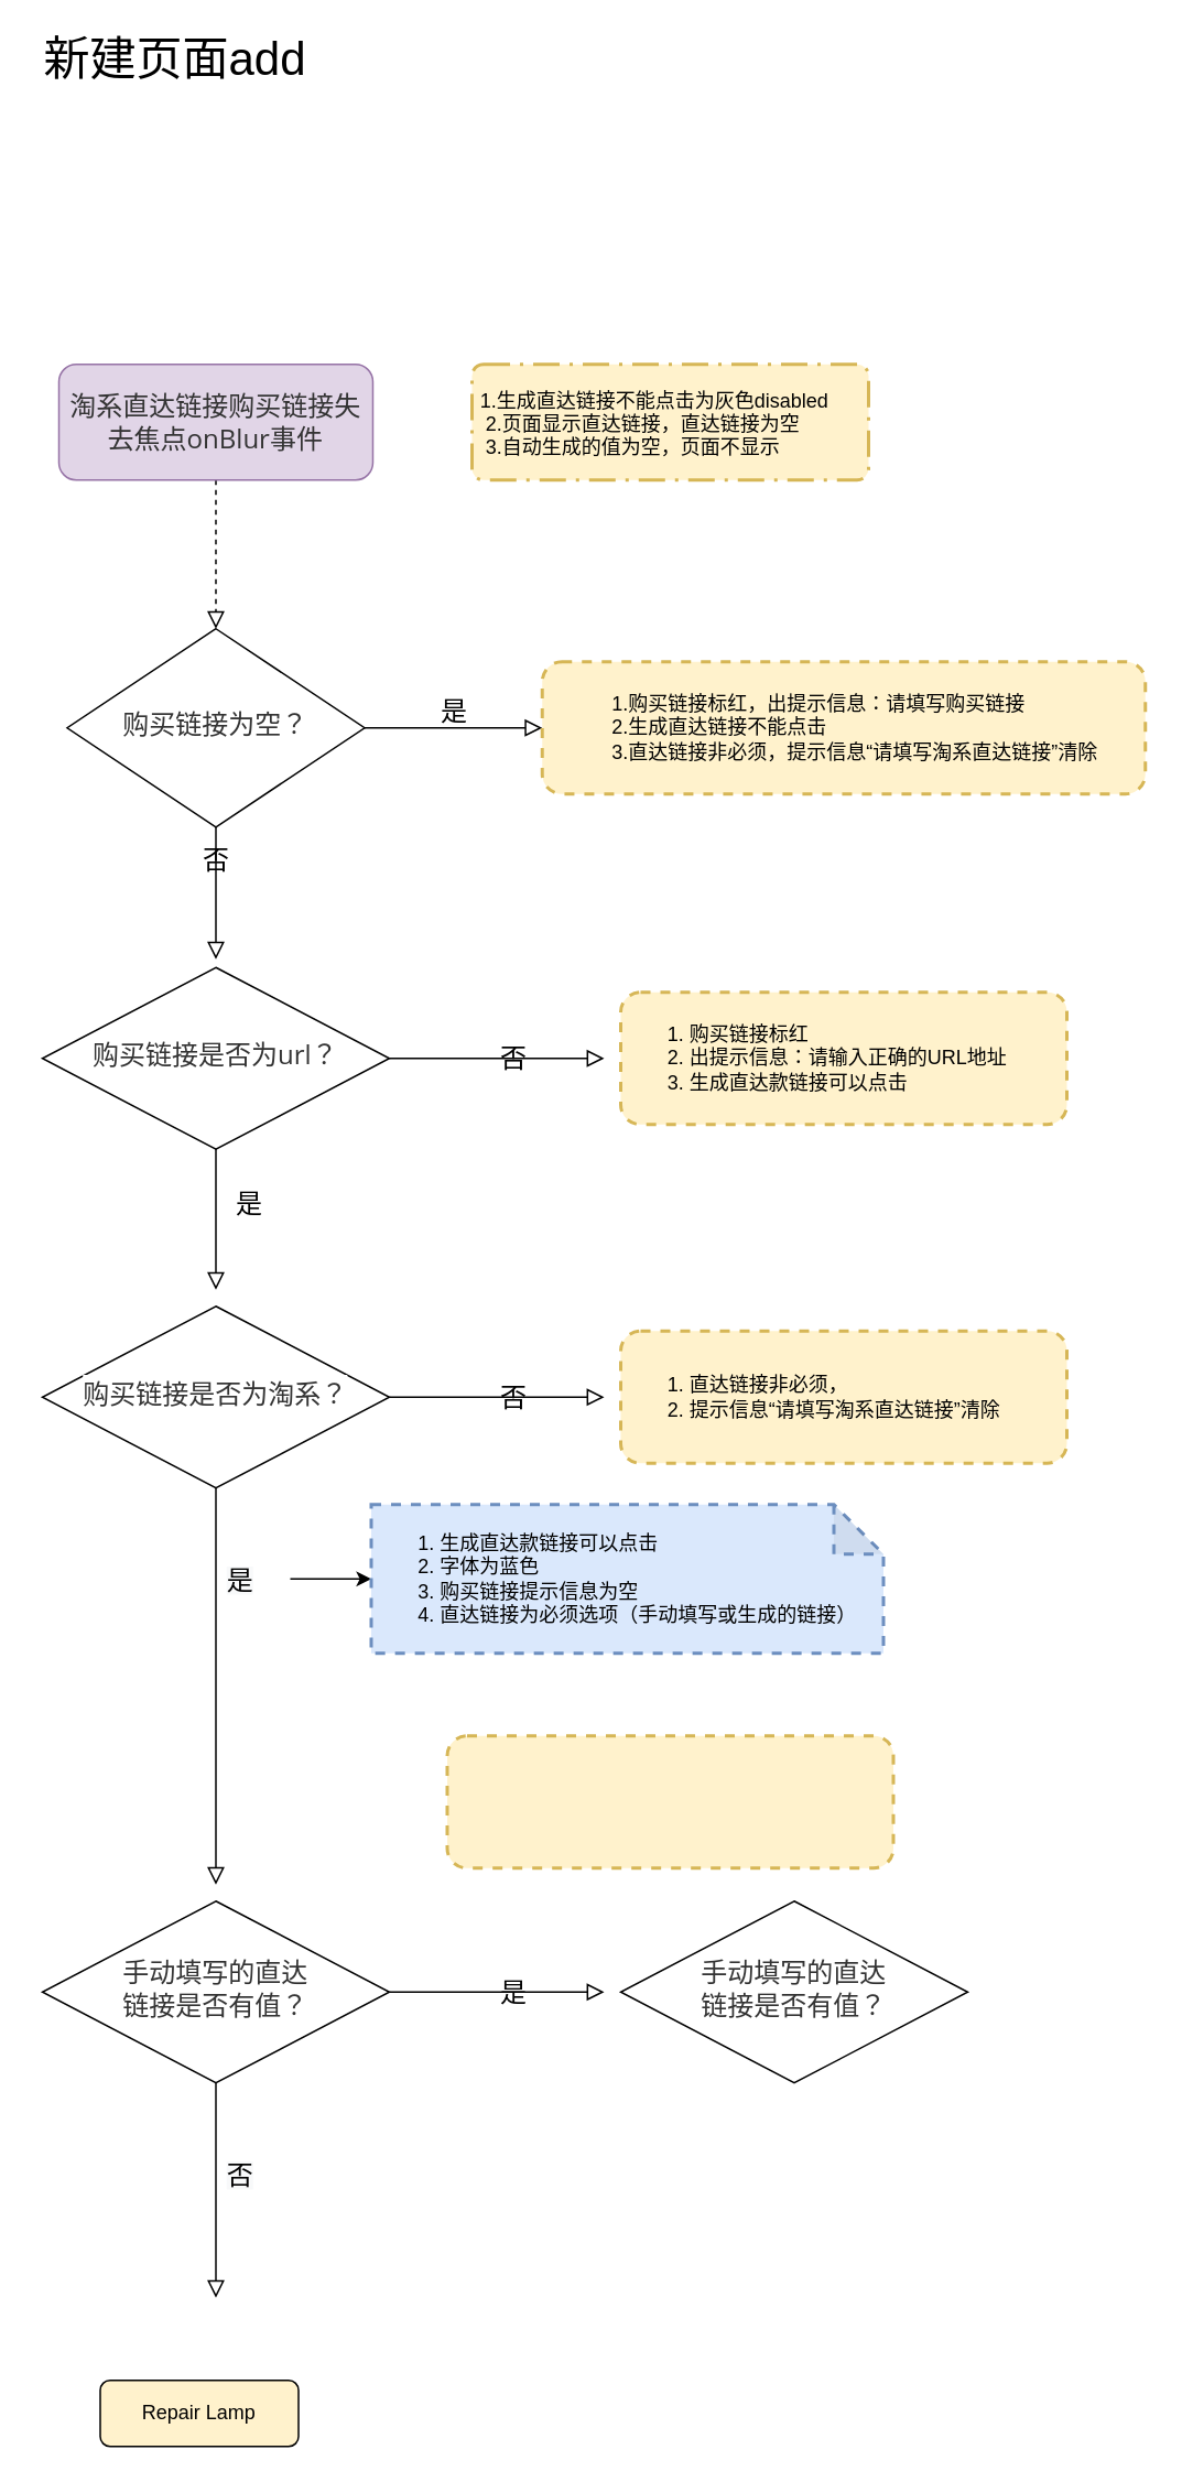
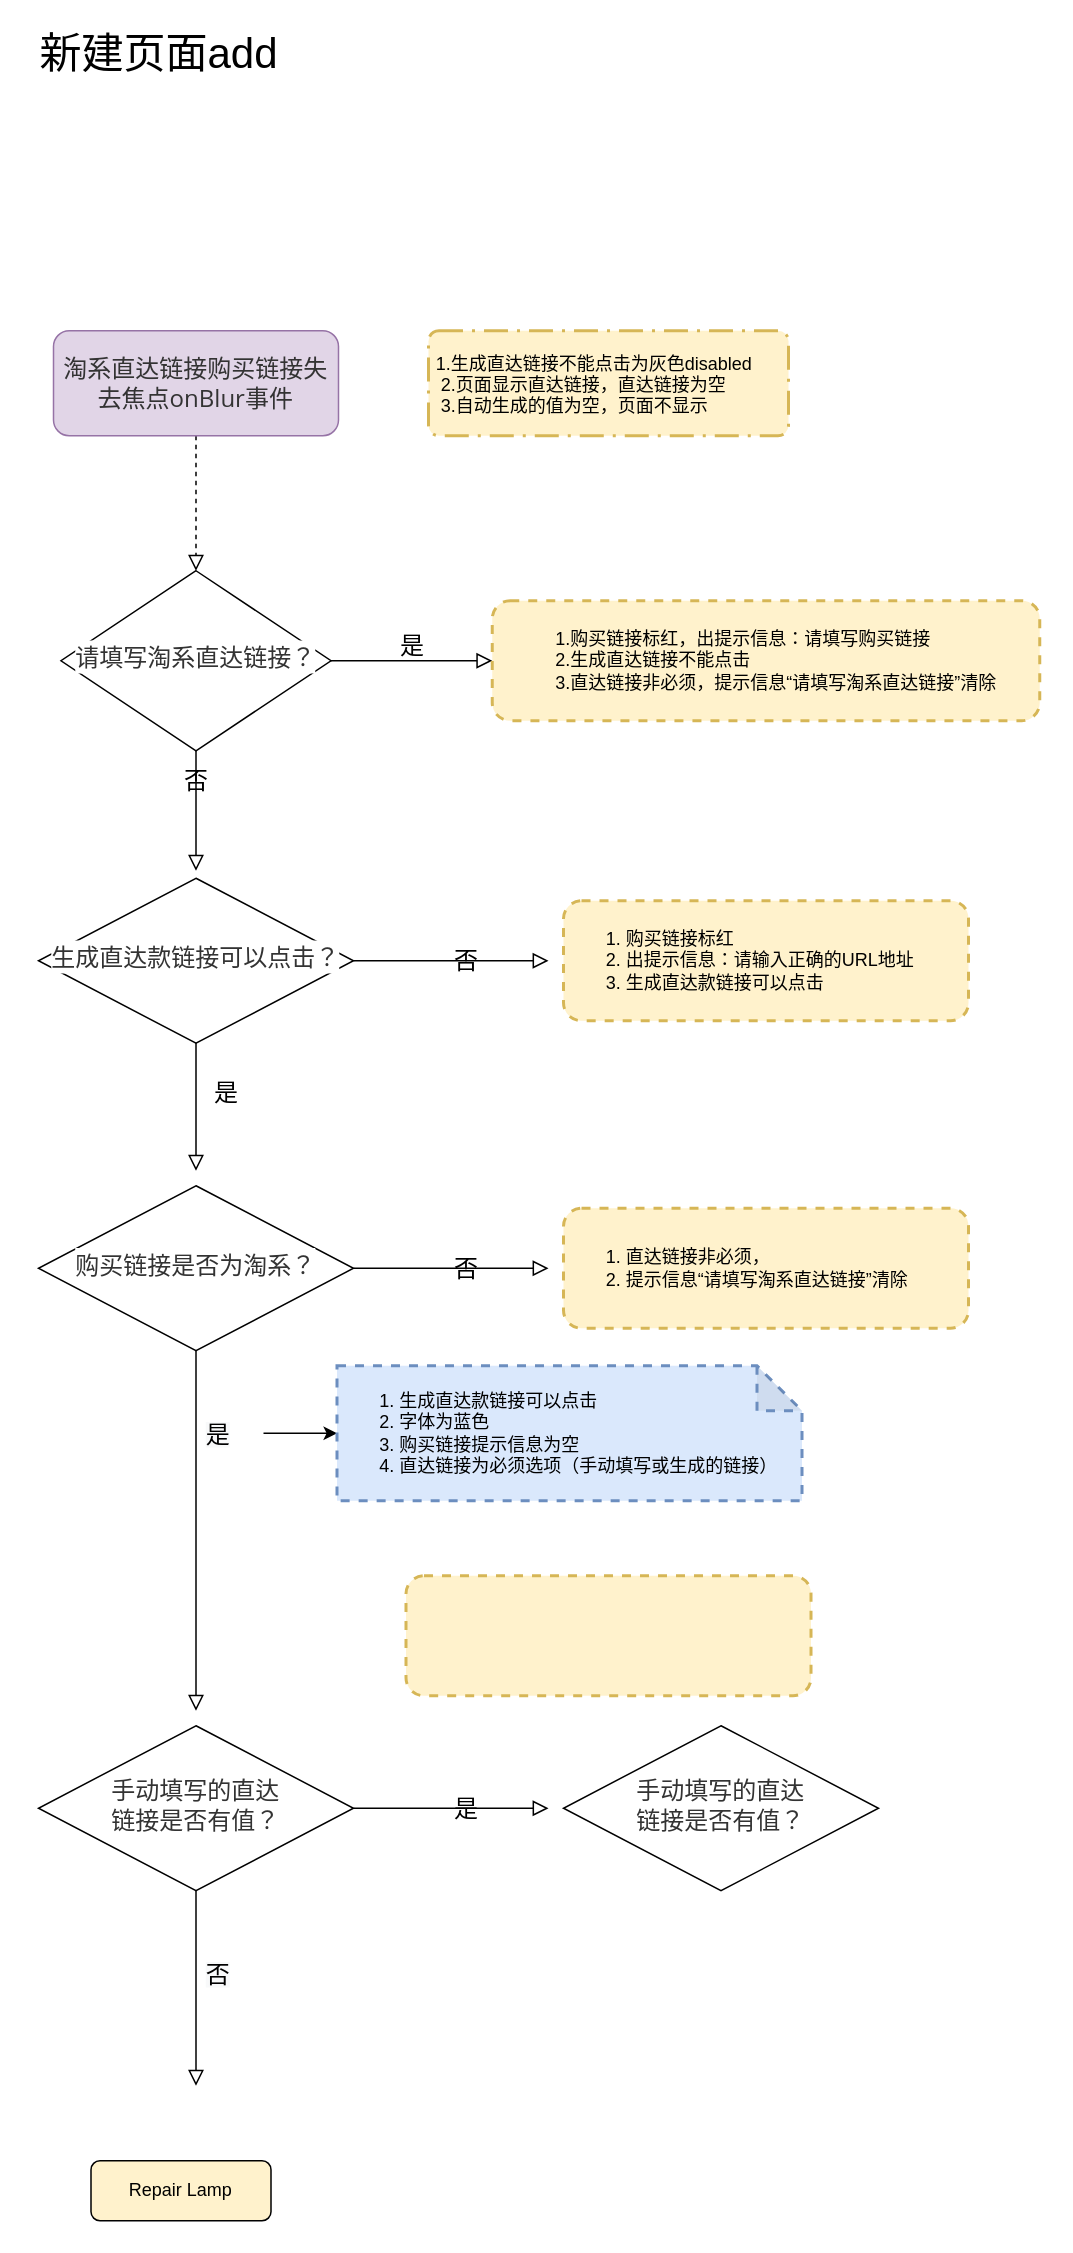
  <mxCell id="0" />
  <mxCell id="1" parent="0" />
  <mxCell id="2" value="" style="rounded=0;html=1;jettySize=auto;orthogonalLoop=1;fontSize=11;endArrow=block;endFill=0;endSize=8;strokeWidth=1;shadow=0;labelBackgroundColor=none;edgeStyle=orthogonalEdgeStyle;dashed=1;" edge="1" parent="1" source="3" target="6"><mxGeometry relative="1" as="geometry" /></mxCell>
  <mxCell id="3" value="&lt;font color=&quot;#333333&quot; face=&quot;open sans, clear sans, helvetica neue, helvetica, arial, sans-serif&quot;&gt;&lt;span style=&quot;font-size: 16px&quot;&gt;淘系直达链接购买链接失去焦点onBlur事件&lt;/span&gt;&lt;/font&gt;" style="rounded=1;whiteSpace=wrap;html=1;fontSize=12;glass=0;strokeWidth=1;shadow=0;fillColor=#e1d5e7;strokeColor=#9673a6;" vertex="1" parent="1"><mxGeometry x="35" y="220" width="190" height="70" as="geometry" /></mxCell>
  <mxCell id="4" value="&lt;font style=&quot;font-size: 16px&quot;&gt;否&lt;/font&gt;" style="rounded=0;html=1;jettySize=auto;orthogonalLoop=1;fontSize=11;endArrow=block;endFill=0;endSize=8;strokeWidth=1;shadow=0;labelBackgroundColor=none;edgeStyle=orthogonalEdgeStyle;" edge="1" parent="1" source="6"><mxGeometry y="20" relative="1" as="geometry"><mxPoint as="offset" /><mxPoint x="130" y="580" as="targetPoint" /></mxGeometry></mxCell>
  <mxCell id="5" value="&lt;font style=&quot;font-size: 16px&quot;&gt;是&lt;/font&gt;" style="edgeStyle=orthogonalEdgeStyle;rounded=0;html=1;jettySize=auto;orthogonalLoop=1;fontSize=11;endArrow=block;endFill=0;endSize=8;strokeWidth=1;shadow=0;labelBackgroundColor=none;" edge="1" parent="1" source="6" target="7"><mxGeometry y="10" relative="1" as="geometry"><mxPoint as="offset" /></mxGeometry></mxCell>
- <mxCell id="6" value="&lt;span style=&quot;color: rgb(51 , 51 , 51) ; font-family: &amp;#34;open sans&amp;#34; , &amp;#34;clear sans&amp;#34; , &amp;#34;helvetica neue&amp;#34; , &amp;#34;helvetica&amp;#34; , &amp;#34;arial&amp;#34; , sans-serif ; font-size: 16px ; background-color: rgb(255 , 255 , 255)&quot;&gt;购买链接为空？&lt;/span&gt;" style="rhombus;whiteSpace=wrap;html=1;shadow=0;fontFamily=Helvetica;fontSize=12;align=center;strokeWidth=1;spacing=6;spacingTop=-4;" vertex="1" parent="1"><mxGeometry x="40" y="380" width="180" height="120" as="geometry" /></mxCell>
+ <mxCell id="6" value="&lt;span style=&quot;color: rgb(51 , 51 , 51) ; font-family: &amp;#34;open sans&amp;#34; , &amp;#34;clear sans&amp;#34; , &amp;#34;helvetica neue&amp;#34; , &amp;#34;helvetica&amp;#34; , &amp;#34;arial&amp;#34; , sans-serif ; font-size: 16px ; background-color: rgb(255 , 255 , 255)&quot;&gt;请填写淘系直达链接？&lt;/span&gt;" style="rhombus;whiteSpace=wrap;html=1;shadow=0;fontFamily=Helvetica;fontSize=12;align=center;strokeWidth=1;spacing=6;spacingTop=-4;" vertex="1" parent="1"><mxGeometry x="40" y="380" width="180" height="120" as="geometry" /></mxCell>
  <mxCell id="7" value="&lt;blockquote style=&quot;margin: 0 0 0 40px ; border: none ; padding: 0px&quot;&gt;&lt;/blockquote&gt;&lt;blockquote style=&quot;margin: 0 0 0 40px ; border: none ; padding: 0px&quot;&gt;&lt;/blockquote&gt;&lt;blockquote style=&quot;margin: 0 0 0 40px ; border: none ; padding: 0px&quot;&gt;&lt;span&gt;1.购买链接标红，出提示信息：请填写购买链接&lt;br&gt;&lt;/span&gt;&lt;span&gt;2.生成直达链接不能点击&lt;br&gt;&lt;/span&gt;3.直达链接非必须，提示信息“请填写淘系直达链接”清除&lt;/blockquote&gt;&lt;blockquote style=&quot;margin: 0 0 0 40px ; border: none ; padding: 0px&quot;&gt;&lt;/blockquote&gt;&lt;blockquote style=&quot;margin: 0 0 0 40px ; border: none ; padding: 0px&quot;&gt;&lt;/blockquote&gt;" style="rounded=1;whiteSpace=wrap;html=1;fontSize=12;glass=0;strokeWidth=2;shadow=0;align=left;fillColor=#fff2cc;strokeColor=#d6b656;dashed=1;" vertex="1" parent="1"><mxGeometry x="327.5" y="400" width="365" height="80" as="geometry" /></mxCell>
  <mxCell id="8" value="&lt;span style=&quot;font-size: 16px&quot;&gt;否&lt;/span&gt;" style="edgeStyle=orthogonalEdgeStyle;rounded=0;html=1;jettySize=auto;orthogonalLoop=1;fontSize=11;endArrow=block;endFill=0;endSize=8;strokeWidth=1;shadow=0;labelBackgroundColor=none;" edge="1" parent="1" source="9"><mxGeometry y="10" relative="1" as="geometry"><mxPoint as="offset" /><mxPoint x="365" y="640" as="targetPoint" /></mxGeometry></mxCell>
- <mxCell id="9" value="&lt;span style=&quot;color: rgb(51 , 51 , 51) ; font-family: &amp;#34;open sans&amp;#34; , &amp;#34;clear sans&amp;#34; , &amp;#34;helvetica neue&amp;#34; , &amp;#34;helvetica&amp;#34; , &amp;#34;arial&amp;#34; , sans-serif ; font-size: 16px ; background-color: rgb(255 , 255 , 255)&quot;&gt;购买链接是否为url？&lt;/span&gt;" style="rhombus;whiteSpace=wrap;html=1;shadow=0;fontFamily=Helvetica;fontSize=12;align=center;strokeWidth=1;spacing=6;spacingTop=-4;" vertex="1" parent="1"><mxGeometry x="25" y="585" width="210" height="110" as="geometry" /></mxCell>
+ <mxCell id="9" value="&lt;span style=&quot;color: rgb(51 , 51 , 51) ; font-family: &amp;#34;open sans&amp;#34; , &amp;#34;clear sans&amp;#34; , &amp;#34;helvetica neue&amp;#34; , &amp;#34;helvetica&amp;#34; , &amp;#34;arial&amp;#34; , sans-serif ; font-size: 16px ; background-color: rgb(255 , 255 , 255)&quot;&gt;生成直达款链接可以点击？&lt;/span&gt;" style="rhombus;whiteSpace=wrap;html=1;shadow=0;fontFamily=Helvetica;fontSize=12;align=center;strokeWidth=1;spacing=6;spacingTop=-4;" vertex="1" parent="1"><mxGeometry x="25" y="585" width="210" height="110" as="geometry" /></mxCell>
  <mxCell id="10" value="Repair Lamp" style="rounded=1;whiteSpace=wrap;html=1;fontSize=12;glass=0;strokeWidth=1;shadow=0;fillColor=#fff2cc;" vertex="1" parent="1"><mxGeometry x="60" y="1440" width="120" height="40" as="geometry" /></mxCell>
  <mxCell id="11" value="&lt;font style=&quot;font-size: 28px&quot;&gt;新建页面add&lt;/font&gt;" style="text;html=1;align=center;verticalAlign=middle;resizable=0;points=[];autosize=1;" vertex="1" parent="1"><mxGeometry x="20" y="20" width="170" height="30" as="geometry" /></mxCell>
  <mxCell id="12" value=" 1.生成直达链接不能点击为灰色disabled&#10;  2.页面显示直达链接，直达链接为空&#10;  3.自动生成的值为空，页面不显示" style="rounded=1;arcSize=10;dashed=1;strokeColor=#d6b656;fillColor=#fff2cc;dashPattern=8 3 1 3;strokeWidth=2;align=left;spacingTop=1;" vertex="1" parent="1"><mxGeometry x="285" y="220" width="240" height="70" as="geometry" /></mxCell>
  <mxCell id="13" value="&lt;blockquote style=&quot;margin: 0 0 0 40px ; border: none ; padding: 0px&quot;&gt;&lt;/blockquote&gt;&lt;blockquote style=&quot;margin: 0 0 0 40px ; border: none ; padding: 0px&quot;&gt;&lt;/blockquote&gt;&lt;blockquote style=&quot;margin: 0 0 0 40px ; border: none ; padding: 0px&quot;&gt;&lt;/blockquote&gt;&lt;ol&gt;&lt;li&gt;&lt;span&gt;购买链接标红&lt;/span&gt;&lt;/li&gt;&lt;li&gt;&lt;span&gt;出提示信息：请输入正确的URL地址&lt;/span&gt;&lt;/li&gt;&lt;li&gt;&lt;span&gt;生成直达款链接可以点击&lt;/span&gt;&lt;/li&gt;&lt;/ol&gt;&lt;blockquote style=&quot;margin: 0 0 0 40px ; border: none ; padding: 0px&quot;&gt;&lt;/blockquote&gt;&lt;blockquote style=&quot;margin: 0 0 0 40px ; border: none ; padding: 0px&quot;&gt;&lt;/blockquote&gt;&lt;blockquote style=&quot;margin: 0 0 0 40px ; border: none ; padding: 0px&quot;&gt;&lt;/blockquote&gt;" style="rounded=1;whiteSpace=wrap;html=1;fontSize=12;glass=0;strokeWidth=2;shadow=0;align=left;fillColor=#fff2cc;strokeColor=#d6b656;dashed=1;" vertex="1" parent="1"><mxGeometry x="375" y="600" width="270" height="80" as="geometry" /></mxCell>
  <mxCell id="14" value="&lt;span style=&quot;color: rgb(51 , 51 , 51) ; font-family: &amp;#34;open sans&amp;#34; , &amp;#34;clear sans&amp;#34; , &amp;#34;helvetica neue&amp;#34; , &amp;#34;helvetica&amp;#34; , &amp;#34;arial&amp;#34; , sans-serif ; font-size: 16px ; background-color: rgb(255 , 255 , 255)&quot;&gt;购买链接是否为淘系？&lt;/span&gt;" style="rhombus;whiteSpace=wrap;html=1;shadow=0;fontFamily=Helvetica;fontSize=12;align=center;strokeWidth=1;spacing=6;spacingTop=-4;" vertex="1" parent="1"><mxGeometry x="25" y="790" width="210" height="110" as="geometry" /></mxCell>
  <mxCell id="15" value="&lt;font style=&quot;font-size: 16px&quot;&gt;是&lt;/font&gt;" style="rounded=0;html=1;jettySize=auto;orthogonalLoop=1;fontSize=11;endArrow=block;endFill=0;endSize=8;strokeWidth=1;shadow=0;labelBackgroundColor=none;edgeStyle=orthogonalEdgeStyle;" edge="1" parent="1"><mxGeometry y="20" relative="1" as="geometry"><mxPoint as="offset" /><mxPoint x="130" y="714.94" as="sourcePoint" /><mxPoint x="130" y="780" as="targetPoint" /><Array as="points"><mxPoint x="130" y="694.94" /><mxPoint x="130" y="694.94" /></Array></mxGeometry></mxCell>
  <mxCell id="16" value="&lt;span style=&quot;font-size: 16px&quot;&gt;否&lt;/span&gt;" style="edgeStyle=orthogonalEdgeStyle;rounded=0;html=1;jettySize=auto;orthogonalLoop=1;fontSize=11;endArrow=block;endFill=0;endSize=8;strokeWidth=1;shadow=0;labelBackgroundColor=none;" edge="1" source="14" parent="1"><mxGeometry y="10" relative="1" as="geometry"><mxPoint as="offset" /><mxPoint x="365" y="845" as="targetPoint" /></mxGeometry></mxCell>
  <mxCell id="17" value="" style="rounded=0;html=1;jettySize=auto;orthogonalLoop=1;fontSize=11;endArrow=block;endFill=0;endSize=8;strokeWidth=1;shadow=0;labelBackgroundColor=none;edgeStyle=orthogonalEdgeStyle;" edge="1" parent="1"><mxGeometry relative="1" as="geometry"><mxPoint x="130" y="900" as="sourcePoint" /><mxPoint x="130" y="1140" as="targetPoint" /></mxGeometry></mxCell>
  <mxCell id="18" value="&lt;blockquote style=&quot;margin: 0 0 0 40px ; border: none ; padding: 0px&quot;&gt;&lt;/blockquote&gt;&lt;blockquote style=&quot;margin: 0 0 0 40px ; border: none ; padding: 0px&quot;&gt;&lt;/blockquote&gt;&lt;blockquote style=&quot;margin: 0 0 0 40px ; border: none ; padding: 0px&quot;&gt;&lt;/blockquote&gt;&lt;div&gt;&lt;ol&gt;&lt;li&gt;直达链接非必须，&lt;/li&gt;&lt;li&gt;提示信息“请填写淘系直达链接”清除&lt;/li&gt;&lt;/ol&gt;&lt;/div&gt;&lt;blockquote style=&quot;margin: 0 0 0 40px ; border: none ; padding: 0px&quot;&gt;&lt;/blockquote&gt;&lt;blockquote style=&quot;margin: 0 0 0 40px ; border: none ; padding: 0px&quot;&gt;&lt;/blockquote&gt;&lt;blockquote style=&quot;margin: 0 0 0 40px ; border: none ; padding: 0px&quot;&gt;&lt;/blockquote&gt;" style="rounded=1;whiteSpace=wrap;html=1;fontSize=12;glass=0;strokeWidth=2;shadow=0;align=left;fillColor=#fff2cc;strokeColor=#d6b656;dashed=1;" vertex="1" parent="1"><mxGeometry x="375" y="805" width="270" height="80" as="geometry" /></mxCell>
  <mxCell id="19" value="" style="edgeStyle=orthogonalEdgeStyle;rounded=0;orthogonalLoop=1;jettySize=auto;html=1;" edge="1" parent="1" source="20" target="21"><mxGeometry relative="1" as="geometry" /></mxCell>
  <mxCell id="20" value="&lt;meta charset=&quot;utf-8&quot;&gt;&lt;span style=&quot;color: rgb(0, 0, 0); font-family: helvetica; font-size: 16px; font-style: normal; font-weight: 400; letter-spacing: normal; text-align: center; text-indent: 0px; text-transform: none; word-spacing: 0px; background-color: rgb(248, 249, 250); display: inline; float: none;&quot;&gt;是&lt;/span&gt;" style="text;whiteSpace=wrap;html=1;" vertex="1" parent="1"><mxGeometry x="135" y="940" width="40" height="30" as="geometry" /></mxCell>
  <mxCell id="21" value="&lt;ol&gt;&lt;li&gt;生成直达款链接可以点击&lt;/li&gt;&lt;li&gt;字体为蓝色&lt;/li&gt;&lt;li&gt;购买链接提示信息为空&lt;/li&gt;&lt;li&gt;&lt;span&gt;直达链接为必须选项（手动填写或生成的链接）&lt;br&gt;&lt;/span&gt;&lt;/li&gt;&lt;/ol&gt;" style="shape=note;whiteSpace=wrap;html=1;backgroundOutline=1;darkOpacity=0.05;dashed=1;strokeWidth=2;align=left;fillColor=#dae8fc;strokeColor=#6c8ebf;" vertex="1" parent="1"><mxGeometry x="224" y="910" width="310" height="90" as="geometry" /></mxCell>
  <mxCell id="22" value="&lt;span style=&quot;color: rgb(51 , 51 , 51) ; font-family: &amp;#34;open sans&amp;#34; , &amp;#34;clear sans&amp;#34; , &amp;#34;helvetica neue&amp;#34; , &amp;#34;helvetica&amp;#34; , &amp;#34;arial&amp;#34; , sans-serif ; font-size: 16px ; background-color: rgb(255 , 255 , 255)&quot;&gt;手动填写的直达&lt;br&gt;链接是否有值？&lt;/span&gt;" style="rhombus;whiteSpace=wrap;html=1;shadow=0;fontFamily=Helvetica;fontSize=12;align=center;strokeWidth=1;spacing=6;spacingTop=-4;" vertex="1" parent="1"><mxGeometry x="25" y="1150" width="210" height="110" as="geometry" /></mxCell>
  <mxCell id="23" value="&lt;span style=&quot;font-size: 16px&quot;&gt;是&lt;/span&gt;" style="edgeStyle=orthogonalEdgeStyle;rounded=0;html=1;jettySize=auto;orthogonalLoop=1;fontSize=11;endArrow=block;endFill=0;endSize=8;strokeWidth=1;shadow=0;labelBackgroundColor=none;" edge="1" source="22" parent="1"><mxGeometry y="10" relative="1" as="geometry"><mxPoint as="offset" /><mxPoint x="365" y="1205" as="targetPoint" /></mxGeometry></mxCell>
  <mxCell id="24" value="" style="rounded=0;html=1;jettySize=auto;orthogonalLoop=1;fontSize=11;endArrow=block;endFill=0;endSize=8;strokeWidth=1;shadow=0;labelBackgroundColor=none;edgeStyle=orthogonalEdgeStyle;" edge="1" parent="1"><mxGeometry relative="1" as="geometry"><mxPoint x="130" y="1260" as="sourcePoint" /><mxPoint x="130" y="1390" as="targetPoint" /></mxGeometry></mxCell>
  <mxCell id="25" value="&lt;blockquote style=&quot;margin: 0 0 0 40px ; border: none ; padding: 0px&quot;&gt;&lt;/blockquote&gt;&lt;blockquote style=&quot;margin: 0 0 0 40px ; border: none ; padding: 0px&quot;&gt;&lt;/blockquote&gt;&lt;blockquote style=&quot;margin: 0 0 0 40px ; border: none ; padding: 0px&quot;&gt;&lt;/blockquote&gt;&lt;div&gt;&lt;div&gt;&lt;br&gt;&lt;/div&gt;&lt;/div&gt;&lt;blockquote style=&quot;margin: 0 0 0 40px ; border: none ; padding: 0px&quot;&gt;&lt;/blockquote&gt;&lt;blockquote style=&quot;margin: 0 0 0 40px ; border: none ; padding: 0px&quot;&gt;&lt;/blockquote&gt;&lt;blockquote style=&quot;margin: 0 0 0 40px ; border: none ; padding: 0px&quot;&gt;&lt;/blockquote&gt;" style="rounded=1;whiteSpace=wrap;html=1;fontSize=12;glass=0;strokeWidth=2;shadow=0;align=left;fillColor=#fff2cc;strokeColor=#d6b656;dashed=1;" vertex="1" parent="1"><mxGeometry x="270" y="1050" width="270" height="80" as="geometry" /></mxCell>
  <mxCell id="26" value="&lt;span style=&quot;color: rgb(0 , 0 , 0) ; font-family: &amp;#34;helvetica&amp;#34; ; font-size: 16px ; font-style: normal ; font-weight: 400 ; letter-spacing: normal ; text-align: center ; text-indent: 0px ; text-transform: none ; word-spacing: 0px ; background-color: rgb(248 , 249 , 250) ; display: inline ; float: none&quot;&gt;否&lt;/span&gt;" style="text;whiteSpace=wrap;html=1;" vertex="1" parent="1"><mxGeometry x="135" y="1300" width="40" height="30" as="geometry" /></mxCell>
  <mxCell id="27" value="&lt;span style=&quot;color: rgb(51 , 51 , 51) ; font-family: &amp;#34;open sans&amp;#34; , &amp;#34;clear sans&amp;#34; , &amp;#34;helvetica neue&amp;#34; , &amp;#34;helvetica&amp;#34; , &amp;#34;arial&amp;#34; , sans-serif ; font-size: 16px ; background-color: rgb(255 , 255 , 255)&quot;&gt;手动填写的直达&lt;br&gt;链接是否有值？&lt;/span&gt;" style="rhombus;whiteSpace=wrap;html=1;shadow=0;fontFamily=Helvetica;fontSize=12;align=center;strokeWidth=1;spacing=6;spacingTop=-4;" vertex="1" parent="1"><mxGeometry x="375" y="1150" width="210" height="110" as="geometry" /></mxCell>
